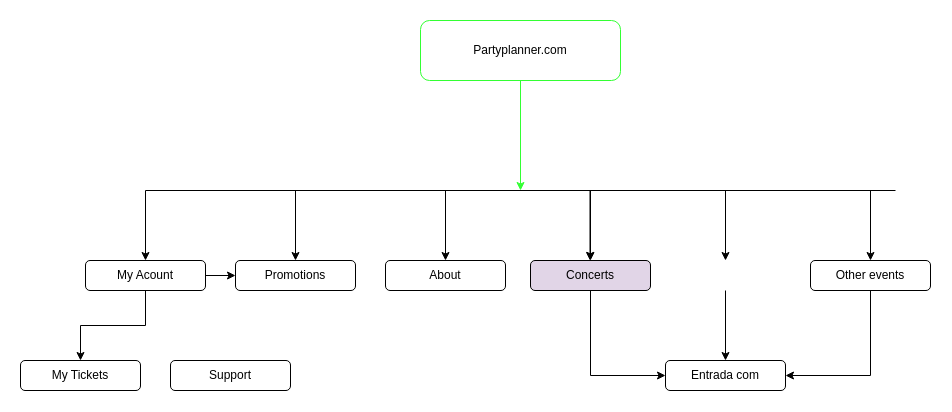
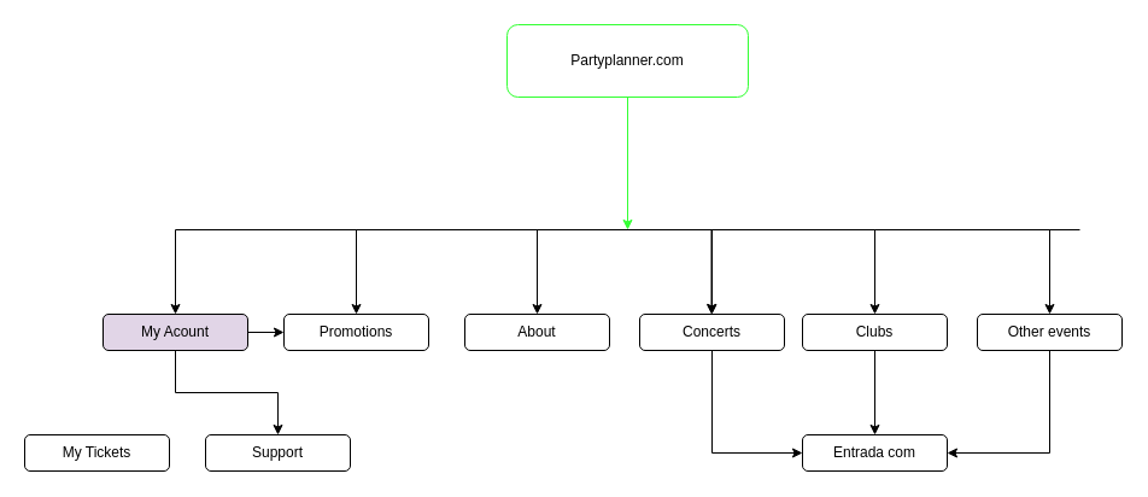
  <mxCell id="0" />
  <mxCell id="1" parent="0" />
  <mxCell id="2" value="Partyplanner.com" style="rounded=1;whiteSpace=wrap;html=1;strokeColor=#33FF33;" parent="1" vertex="1"><mxGeometry x="420" y="20" width="200" height="60" as="geometry" /></mxCell>
  <mxCell id="3" value="" style="endArrow=classic;html=1;rounded=0;exitX=0.5;exitY=1;exitDx=0;exitDy=0;strokeColor=#33FF33;" parent="1" source="2" edge="1"><mxGeometry width="50" height="50" relative="1" as="geometry"><mxPoint x="510" y="90" as="sourcePoint" /><mxPoint x="520" y="190" as="targetPoint" /></mxGeometry></mxCell>
  <mxCell id="4" value="" style="group" parent="1" vertex="1" connectable="0"><mxGeometry x="170" y="290" width="120" height="100" as="geometry" /></mxCell>
  <mxCell id="5" value="Support" style="rounded=1;whiteSpace=wrap;html=1;" parent="4" vertex="1"><mxGeometry y="70" width="120" height="30" as="geometry" /></mxCell>
  <mxCell id="6" value="" style="group" parent="1" vertex="1" connectable="0"><mxGeometry x="20" y="290" width="120" height="100" as="geometry" /></mxCell>
  <mxCell id="7" value="My Tickets" style="rounded=1;whiteSpace=wrap;html=1;" parent="6" vertex="1"><mxGeometry y="70" width="120" height="30" as="geometry" /></mxCell>
  <mxCell id="8" value="" style="group" parent="1" vertex="1" connectable="0"><mxGeometry x="235" y="190" width="120" height="100" as="geometry" /></mxCell>
  <mxCell id="9" value="" style="endArrow=classic;html=1;rounded=0;exitX=0.5;exitY=1;exitDx=0;exitDy=0;" parent="8" edge="1"><mxGeometry width="50" height="50" relative="1" as="geometry"><mxPoint x="60" as="sourcePoint" /><mxPoint x="60" y="70" as="targetPoint" /></mxGeometry></mxCell>
  <mxCell id="10" value="Promotions" style="rounded=1;whiteSpace=wrap;html=1;" parent="8" vertex="1"><mxGeometry y="70" width="120" height="30" as="geometry" /></mxCell>
  <mxCell id="11" value="" style="group" parent="1" vertex="1" connectable="0"><mxGeometry x="85" y="190" width="120" height="100" as="geometry" /></mxCell>
  <mxCell id="12" value="" style="endArrow=classic;html=1;rounded=0;exitX=0.5;exitY=1;exitDx=0;exitDy=0;" parent="11" edge="1"><mxGeometry width="50" height="50" relative="1" as="geometry"><mxPoint x="60" as="sourcePoint" /><mxPoint x="60" y="70" as="targetPoint" /></mxGeometry></mxCell>
- <mxCell id="13" value="My Acount" style="rounded=1;whiteSpace=wrap;html=1;" parent="11" vertex="1"><mxGeometry y="70" width="120" height="30" as="geometry" /></mxCell>
+ <mxCell id="13" value="My Acount" style="rounded=1;whiteSpace=wrap;html=1;fillColor=#e1d5e7;" parent="11" vertex="1"><mxGeometry y="70" width="120" height="30" as="geometry" /></mxCell>
  <mxCell id="14" value="" style="endArrow=classic;html=1;rounded=0;exitX=0.5;exitY=1;exitDx=0;exitDy=0;" parent="1" edge="1"><mxGeometry width="50" height="50" relative="1" as="geometry"><mxPoint x="445" y="190" as="sourcePoint" /><mxPoint x="445" y="260" as="targetPoint" /></mxGeometry></mxCell>
  <mxCell id="15" value="About" style="rounded=1;whiteSpace=wrap;html=1;" parent="1" vertex="1"><mxGeometry x="385" y="260" width="120" height="30" as="geometry" /></mxCell>
  <mxCell id="16" value="" style="group" parent="1" vertex="1" connectable="0"><mxGeometry x="665" y="190" width="120" height="100" as="geometry" /></mxCell>
  <mxCell id="17" value="" style="endArrow=classic;html=1;rounded=0;exitX=0.5;exitY=1;exitDx=0;exitDy=0;" parent="16" edge="1"><mxGeometry width="50" height="50" relative="1" as="geometry"><mxPoint x="60" as="sourcePoint" /><mxPoint x="60" y="70" as="targetPoint" /></mxGeometry></mxCell>
+ <mxCell id="18" value="Clubs" style="rounded=1;whiteSpace=wrap;html=1;" parent="16" vertex="1"><mxGeometry y="70" width="120" height="30" as="geometry" /></mxCell>
  <mxCell id="19" value="" style="endArrow=classic;html=1;rounded=0;exitX=0.5;exitY=1;exitDx=0;exitDy=0;" parent="1" edge="1"><mxGeometry width="50" height="50" relative="1" as="geometry"><mxPoint x="870" y="190" as="sourcePoint" /><mxPoint x="870" y="260" as="targetPoint" /></mxGeometry></mxCell>
  <mxCell id="20" style="edgeStyle=orthogonalEdgeStyle;rounded=0;orthogonalLoop=1;jettySize=auto;html=1;entryX=1;entryY=0.5;entryDx=0;entryDy=0;exitX=0.5;exitY=1;exitDx=0;exitDy=0;" edge="1" parent="1" source="21" target="30"><mxGeometry relative="1" as="geometry" /></mxCell>
  <mxCell id="21" value="Other events" style="rounded=1;whiteSpace=wrap;html=1;" parent="1" vertex="1"><mxGeometry x="810" y="260" width="120" height="30" as="geometry" /></mxCell>
  <mxCell id="22" style="edgeStyle=orthogonalEdgeStyle;rounded=0;orthogonalLoop=1;jettySize=auto;html=1;entryX=0;entryY=0.5;entryDx=0;entryDy=0;exitX=0.5;exitY=1;exitDx=0;exitDy=0;" edge="1" parent="1" source="23" target="30"><mxGeometry relative="1" as="geometry" /></mxCell>
- <mxCell id="23" value="Concerts" style="rounded=1;whiteSpace=wrap;html=1;fillColor=#e1d5e7;" parent="1" vertex="1"><mxGeometry x="530" y="260" width="120" height="30" as="geometry" /></mxCell>
+ <mxCell id="23" value="Concerts" style="rounded=1;whiteSpace=wrap;html=1;" parent="1" vertex="1"><mxGeometry x="530" y="260" width="120" height="30" as="geometry" /></mxCell>
  <mxCell id="24" value="" style="endArrow=none;html=1;rounded=0;" parent="1" edge="1"><mxGeometry width="50" height="50" relative="1" as="geometry"><mxPoint x="590" y="190" as="sourcePoint" /><mxPoint x="870" y="190" as="targetPoint" /></mxGeometry></mxCell>
  <mxCell id="25" value="" style="endArrow=classic;html=1;rounded=0;exitX=0.5;exitY=1;exitDx=0;exitDy=0;" parent="1" edge="1"><mxGeometry width="50" height="50" relative="1" as="geometry"><mxPoint x="590" y="190" as="sourcePoint" /><mxPoint x="590" y="260" as="targetPoint" /></mxGeometry></mxCell>
  <mxCell id="26" value="" style="endArrow=classic;html=1;rounded=0;exitX=0.5;exitY=1;exitDx=0;exitDy=0;" parent="1" edge="1"><mxGeometry width="50" height="50" relative="1" as="geometry"><mxPoint x="589.5" y="190" as="sourcePoint" /><mxPoint x="589.5" y="260" as="targetPoint" /></mxGeometry></mxCell>
  <mxCell id="27" value="" style="endArrow=none;html=1;rounded=0;" parent="1" edge="1"><mxGeometry width="50" height="50" relative="1" as="geometry"><mxPoint x="145" y="190" as="sourcePoint" /><mxPoint x="895" y="190" as="targetPoint" /></mxGeometry></mxCell>
  <mxCell id="28" value="" style="group" vertex="1" connectable="0" parent="1"><mxGeometry x="665" y="290" width="120" height="100" as="geometry" /></mxCell>
  <mxCell id="29" value="" style="endArrow=classic;html=1;rounded=0;exitX=0.5;exitY=1;exitDx=0;exitDy=0;" edge="1" parent="28"><mxGeometry width="50" height="50" relative="1" as="geometry"><mxPoint x="60" as="sourcePoint" /><mxPoint x="60" y="70" as="targetPoint" /></mxGeometry></mxCell>
  <mxCell id="30" value="Entrada com" style="rounded=1;whiteSpace=wrap;html=1;" vertex="1" parent="28"><mxGeometry y="70" width="120" height="30" as="geometry" /></mxCell>
  <mxCell id="31" style="edgeStyle=orthogonalEdgeStyle;rounded=0;orthogonalLoop=1;jettySize=auto;html=1;" edge="1" parent="1" source="13" target="10"><mxGeometry relative="1" as="geometry" /></mxCell>
- <mxCell id="32" style="edgeStyle=orthogonalEdgeStyle;rounded=0;orthogonalLoop=1;jettySize=auto;html=1;" edge="1" parent="1" source="13" target="7"><mxGeometry relative="1" as="geometry" /></mxCell>
+ <mxCell id="32" style="edgeStyle=orthogonalEdgeStyle;rounded=0;orthogonalLoop=1;jettySize=auto;html=1;" edge="1" parent="1" source="13" target="5"><mxGeometry relative="1" as="geometry" /></mxCell>
